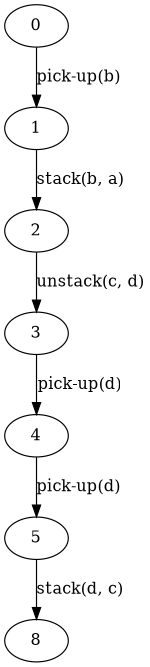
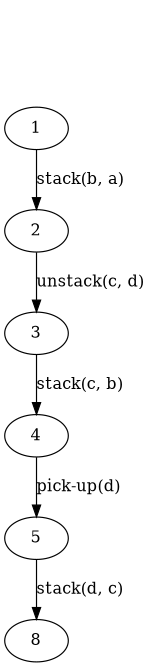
  strict digraph {
    node [color=black]
    edge [color=black]
-   0
    1
    2
    3
    4
    5
    n7 [label=8]
-   0 -> 1 [label="pick-up(b)"]
    1 -> 2 [label="stack(b, a)"]
    2 -> 3 [label="unstack(c, d)"]
-   3 -> 4 [label="pick-up(d)"]
+   3 -> 4 [label="stack(c, b)"]
    4 -> 5 [label="pick-up(d)"]
    5 -> n7 [label="stack(d, c)"]
  }
